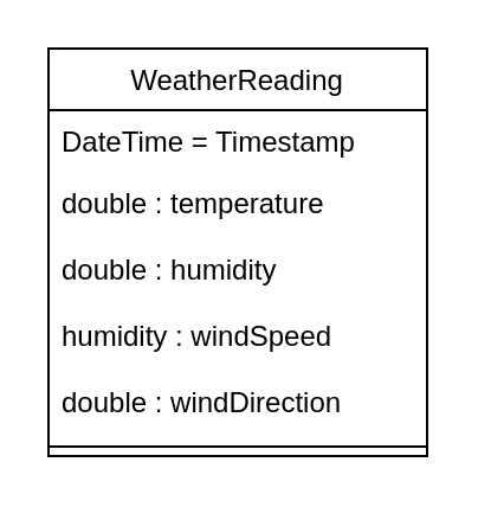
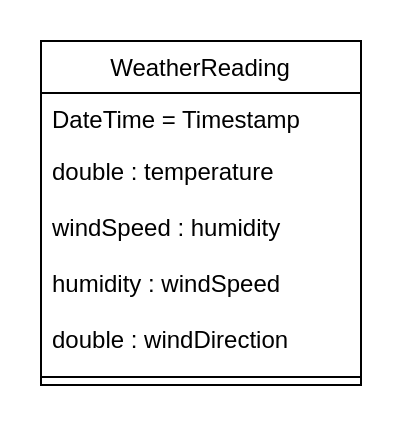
  <mxCell id="0" />
  <mxCell id="1" parent="0" />
  <mxCell id="2" value="WeatherReading" style="swimlane;fontStyle=0;align=center;verticalAlign=top;childLayout=stackLayout;horizontal=1;startSize=26;horizontalStack=0;resizeParent=1;resizeLast=0;collapsible=1;marginBottom=0;rounded=0;shadow=0;strokeWidth=1;" vertex="1" parent="1"><mxGeometry x="20" y="20" width="160" height="172" as="geometry"><mxRectangle x="340" y="380" width="170" height="26" as="alternateBounds" /></mxGeometry></mxCell>
  <mxCell id="3" value="DateTime = Timestamp" style="text;align=left;verticalAlign=top;spacingLeft=4;spacingRight=4;overflow=hidden;rotatable=0;points=[[0,0.5],[1,0.5]];portConstraint=eastwest;" vertex="1" parent="2"><mxGeometry y="26" width="160" height="26" as="geometry" /></mxCell>
  <mxCell id="4" value="double : temperature " style="text;align=left;verticalAlign=top;spacingLeft=4;spacingRight=4;overflow=hidden;rotatable=0;points=[[0,0.5],[1,0.5]];portConstraint=eastwest;" vertex="1" parent="2"><mxGeometry y="52" width="160" height="28" as="geometry" /></mxCell>
- <mxCell id="5" value="double : humidity" style="text;align=left;verticalAlign=top;spacingLeft=4;spacingRight=4;overflow=hidden;rotatable=0;points=[[0,0.5],[1,0.5]];portConstraint=eastwest;" vertex="1" parent="2"><mxGeometry y="80" width="160" height="28" as="geometry" /></mxCell>
+ <mxCell id="5" value="windSpeed : humidity" style="text;align=left;verticalAlign=top;spacingLeft=4;spacingRight=4;overflow=hidden;rotatable=0;points=[[0,0.5],[1,0.5]];portConstraint=eastwest;" vertex="1" parent="2"><mxGeometry y="80" width="160" height="28" as="geometry" /></mxCell>
  <mxCell id="6" value="humidity : windSpeed" style="text;align=left;verticalAlign=top;spacingLeft=4;spacingRight=4;overflow=hidden;rotatable=0;points=[[0,0.5],[1,0.5]];portConstraint=eastwest;" vertex="1" parent="2"><mxGeometry y="108" width="160" height="28" as="geometry" /></mxCell>
  <mxCell id="7" value="double : windDirection" style="text;align=left;verticalAlign=top;spacingLeft=4;spacingRight=4;overflow=hidden;rotatable=0;points=[[0,0.5],[1,0.5]];portConstraint=eastwest;" vertex="1" parent="2"><mxGeometry y="136" width="160" height="28" as="geometry" /></mxCell>
  <mxCell id="8" value="" style="line;html=1;strokeWidth=1;align=left;verticalAlign=middle;spacingTop=-1;spacingLeft=3;spacingRight=3;rotatable=0;labelPosition=right;points=[];portConstraint=eastwest;" vertex="1" parent="2"><mxGeometry y="164" width="160" height="8" as="geometry" /></mxCell>
